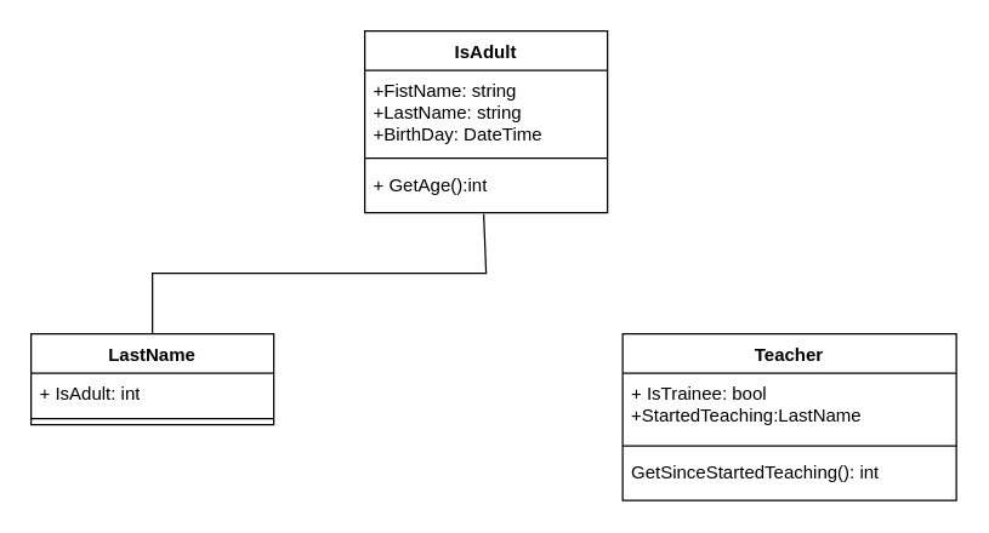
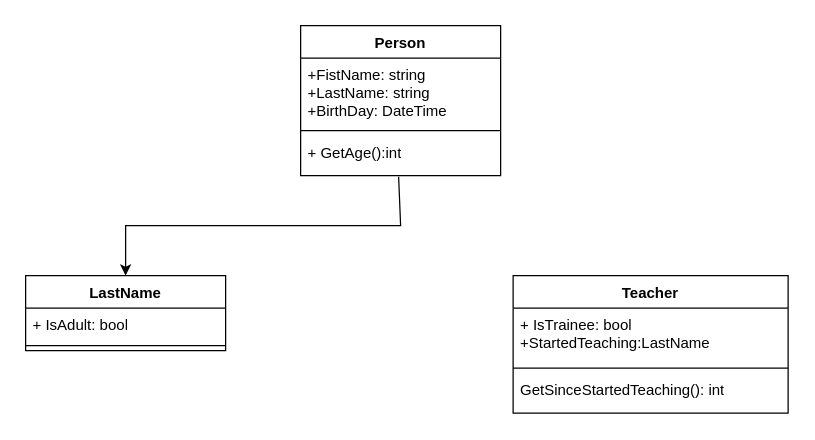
  <mxCell id="0" />
  <mxCell id="1" parent="0" />
- <mxCell id="2" value="IsAdult" style="swimlane;fontStyle=1;align=center;verticalAlign=top;childLayout=stackLayout;horizontal=1;startSize=26;horizontalStack=0;resizeParent=1;resizeParentMax=0;resizeLast=0;collapsible=1;marginBottom=0;whiteSpace=wrap;html=1;" vertex="1" parent="1"><mxGeometry x="240" y="20" width="160" height="120" as="geometry" /></mxCell>
+ <mxCell id="2" value="Person" style="swimlane;fontStyle=1;align=center;verticalAlign=top;childLayout=stackLayout;horizontal=1;startSize=26;horizontalStack=0;resizeParent=1;resizeParentMax=0;resizeLast=0;collapsible=1;marginBottom=0;whiteSpace=wrap;html=1;" vertex="1" parent="1"><mxGeometry x="240" y="20" width="160" height="120" as="geometry" /></mxCell>
  <mxCell id="3" value="&lt;div&gt;+FistName: string&lt;/div&gt;&lt;div&gt;+LastName: string&lt;/div&gt;&lt;div&gt;+BirthDay: DateTime&lt;br&gt;&lt;/div&gt;" style="text;strokeColor=none;fillColor=none;align=left;verticalAlign=top;spacingLeft=4;spacingRight=4;overflow=hidden;rotatable=0;points=[[0,0.5],[1,0.5]];portConstraint=eastwest;whiteSpace=wrap;html=1;" vertex="1" parent="2"><mxGeometry y="26" width="160" height="54" as="geometry" /></mxCell>
  <mxCell id="4" value="" style="line;strokeWidth=1;fillColor=none;align=left;verticalAlign=middle;spacingTop=-1;spacingLeft=3;spacingRight=3;rotatable=0;labelPosition=right;points=[];portConstraint=eastwest;strokeColor=inherit;" vertex="1" parent="2"><mxGeometry y="80" width="160" height="8" as="geometry" /></mxCell>
  <mxCell id="5" value="+ GetAge():int" style="text;strokeColor=none;fillColor=none;align=left;verticalAlign=top;spacingLeft=4;spacingRight=4;overflow=hidden;rotatable=0;points=[[0,0.5],[1,0.5]];portConstraint=eastwest;whiteSpace=wrap;html=1;" vertex="1" parent="2"><mxGeometry y="88" width="160" height="32" as="geometry" /></mxCell>
  <mxCell id="6" value="LastName" style="swimlane;fontStyle=1;align=center;verticalAlign=top;childLayout=stackLayout;horizontal=1;startSize=26;horizontalStack=0;resizeParent=1;resizeParentMax=0;resizeLast=0;collapsible=1;marginBottom=0;whiteSpace=wrap;html=1;" vertex="1" parent="1"><mxGeometry x="20" y="220" width="160" height="60" as="geometry" /></mxCell>
- <mxCell id="7" value="+ IsAdult: int" style="text;strokeColor=none;fillColor=none;align=left;verticalAlign=top;spacingLeft=4;spacingRight=4;overflow=hidden;rotatable=0;points=[[0,0.5],[1,0.5]];portConstraint=eastwest;whiteSpace=wrap;html=1;" vertex="1" parent="6"><mxGeometry y="26" width="160" height="26" as="geometry" /></mxCell>
+ <mxCell id="7" value="+ IsAdult: bool" style="text;strokeColor=none;fillColor=none;align=left;verticalAlign=top;spacingLeft=4;spacingRight=4;overflow=hidden;rotatable=0;points=[[0,0.5],[1,0.5]];portConstraint=eastwest;whiteSpace=wrap;html=1;" vertex="1" parent="6"><mxGeometry y="26" width="160" height="26" as="geometry" /></mxCell>
  <mxCell id="8" value="" style="line;strokeWidth=1;fillColor=none;align=left;verticalAlign=middle;spacingTop=-1;spacingLeft=3;spacingRight=3;rotatable=0;labelPosition=right;points=[];portConstraint=eastwest;strokeColor=inherit;" vertex="1" parent="6"><mxGeometry y="52" width="160" height="8" as="geometry" /></mxCell>
- <mxCell id="9" value="" style="endArrow=none;html=1;rounded=0;exitX=0.49;exitY=1.026;exitDx=0;exitDy=0;exitPerimeter=0;entryX=0.5;entryY=0;entryDx=0;entryDy=0;" edge="1" parent="1" source="5" target="6"><mxGeometry width="50" height="50" relative="1" as="geometry"><mxPoint x="420" y="330" as="sourcePoint" /><mxPoint x="470" y="280" as="targetPoint" /><Array as="points"><mxPoint x="320" y="180" /><mxPoint x="100" y="180" /></Array></mxGeometry></mxCell>
+ <mxCell id="9" value="" style="endArrow=classic;html=1;rounded=0;exitX=0.49;exitY=1.026;exitDx=0;exitDy=0;exitPerimeter=0;entryX=0.5;entryY=0;entryDx=0;entryDy=0;" edge="1" parent="1" source="5" target="6"><mxGeometry width="50" height="50" relative="1" as="geometry"><mxPoint x="420" y="330" as="sourcePoint" /><mxPoint x="470" y="280" as="targetPoint" /><Array as="points"><mxPoint x="320" y="180" /><mxPoint x="100" y="180" /></Array></mxGeometry></mxCell>
  <mxCell id="10" value="Teacher" style="swimlane;fontStyle=1;align=center;verticalAlign=top;childLayout=stackLayout;horizontal=1;startSize=26;horizontalStack=0;resizeParent=1;resizeParentMax=0;resizeLast=0;collapsible=1;marginBottom=0;whiteSpace=wrap;html=1;" vertex="1" parent="1"><mxGeometry x="410" y="220" width="220" height="110" as="geometry" /></mxCell>
  <mxCell id="11" value="&lt;div&gt;+ IsTrainee: bool&lt;/div&gt;&lt;div&gt;+StartedTeaching:LastName&lt;br&gt;&lt;/div&gt;" style="text;strokeColor=none;fillColor=none;align=left;verticalAlign=top;spacingLeft=4;spacingRight=4;overflow=hidden;rotatable=0;points=[[0,0.5],[1,0.5]];portConstraint=eastwest;whiteSpace=wrap;html=1;" vertex="1" parent="10"><mxGeometry y="26" width="220" height="44" as="geometry" /></mxCell>
  <mxCell id="12" value="" style="line;strokeWidth=1;fillColor=none;align=left;verticalAlign=middle;spacingTop=-1;spacingLeft=3;spacingRight=3;rotatable=0;labelPosition=right;points=[];portConstraint=eastwest;strokeColor=inherit;" vertex="1" parent="10"><mxGeometry y="70" width="220" height="8" as="geometry" /></mxCell>
  <mxCell id="13" value="&lt;div align=&quot;left&quot;&gt;GetSinceStartedTeaching(): int&lt;br&gt;&lt;/div&gt;" style="text;strokeColor=none;fillColor=none;align=left;verticalAlign=top;spacingLeft=4;spacingRight=4;overflow=hidden;rotatable=0;points=[[0,0.5],[1,0.5]];portConstraint=eastwest;whiteSpace=wrap;html=1;" vertex="1" parent="10"><mxGeometry y="78" width="220" height="32" as="geometry" /></mxCell>
